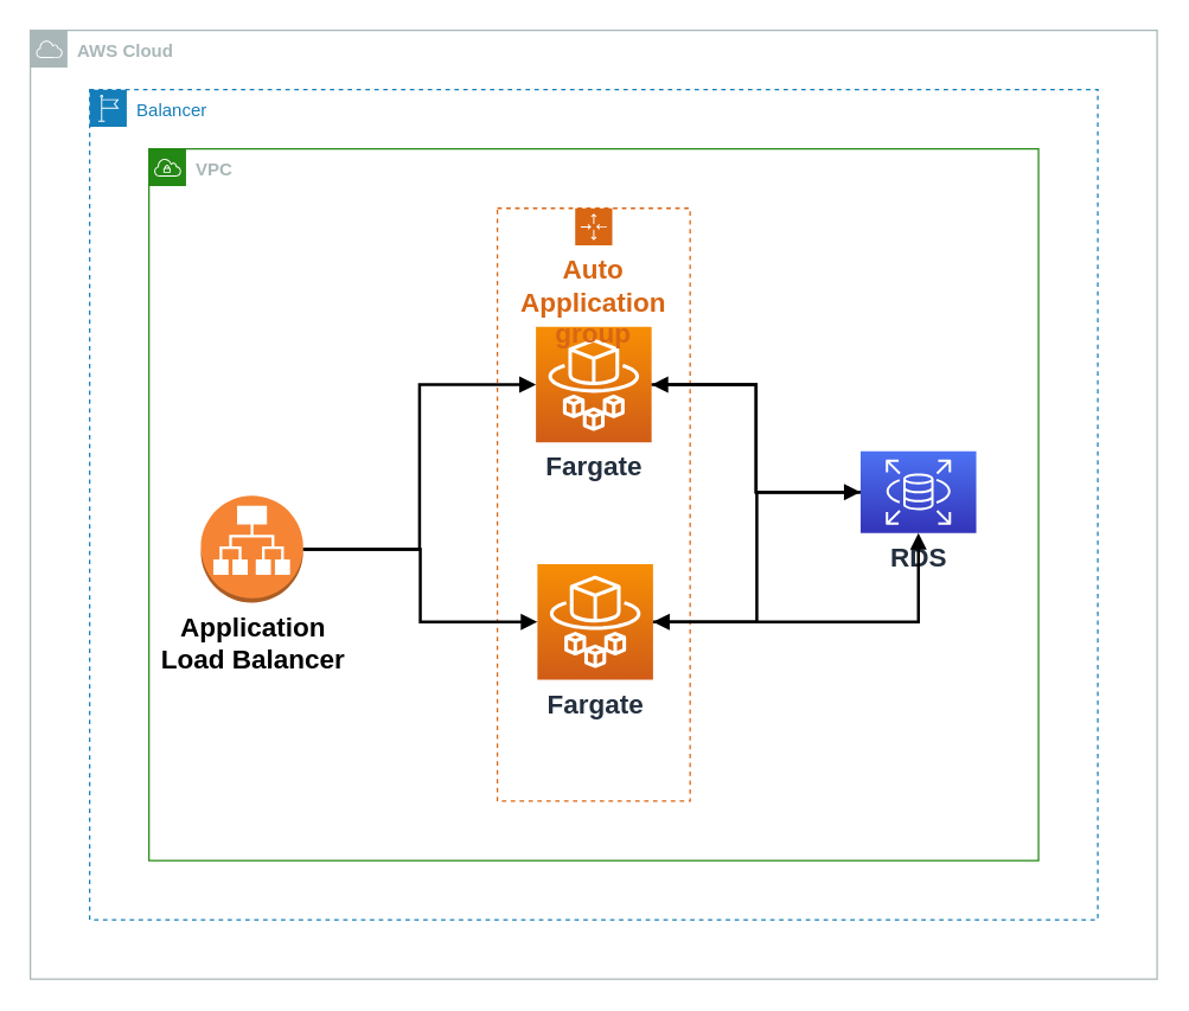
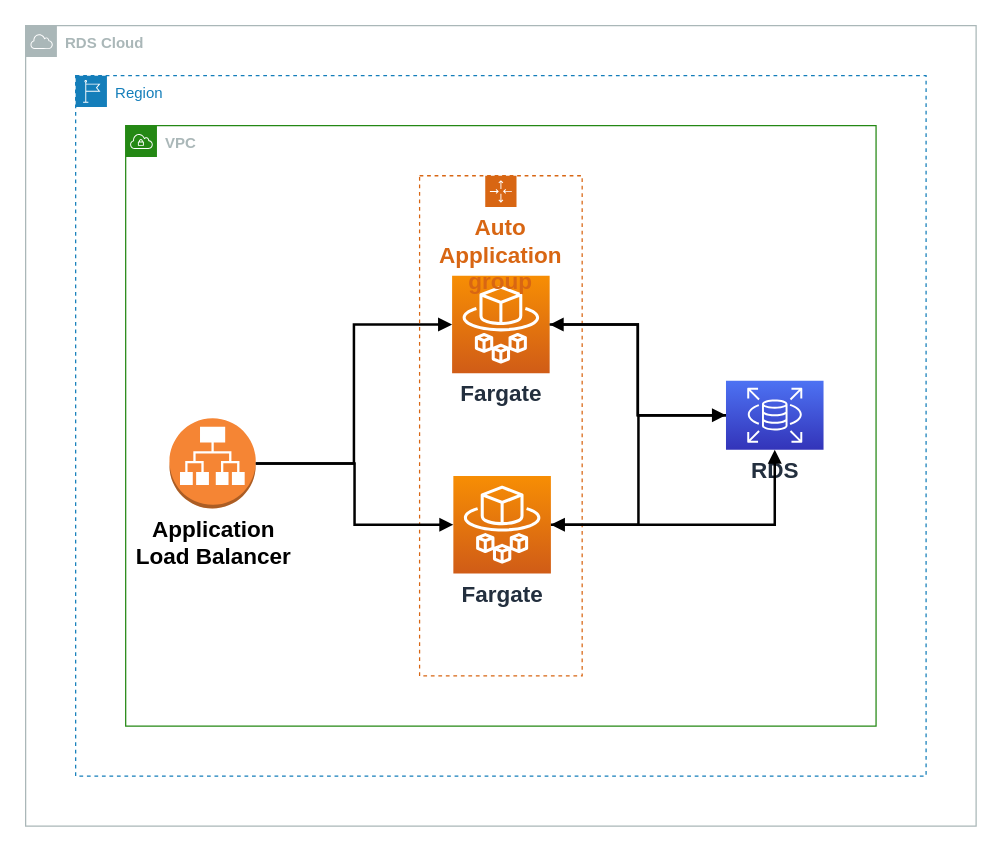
  <mxCell id="0" />
  <mxCell id="1" parent="0" />
- <mxCell id="2" value="AWS Cloud" style="sketch=0;outlineConnect=0;gradientColor=none;html=1;whiteSpace=wrap;fontSize=12;fontStyle=1;shape=mxgraph.aws4.group;grIcon=mxgraph.aws4.group_aws_cloud;strokeColor=#AAB7B8;fillColor=none;verticalAlign=top;align=left;spacingLeft=30;fontColor=#AAB7B8;dashed=0;" parent="1" vertex="1"><mxGeometry x="20" y="20" width="760" height="640" as="geometry" /></mxCell>
- <mxCell id="3" value="Balancer" style="points=[[0,0],[0.25,0],[0.5,0],[0.75,0],[1,0],[1,0.25],[1,0.5],[1,0.75],[1,1],[0.75,1],[0.5,1],[0.25,1],[0,1],[0,0.75],[0,0.5],[0,0.25]];outlineConnect=0;gradientColor=none;html=1;whiteSpace=wrap;fontSize=12;fontStyle=0;container=1;pointerEvents=0;collapsible=0;recursiveResize=0;shape=mxgraph.aws4.group;grIcon=mxgraph.aws4.group_region;strokeColor=#147EBA;fillColor=none;verticalAlign=top;align=left;spacingLeft=30;fontColor=#147EBA;dashed=1;" parent="1" vertex="1"><mxGeometry x="60" y="60" width="680" height="560" as="geometry" /></mxCell>
+ <mxCell id="2" value="RDS Cloud" style="sketch=0;outlineConnect=0;gradientColor=none;html=1;whiteSpace=wrap;fontSize=12;fontStyle=1;shape=mxgraph.aws4.group;grIcon=mxgraph.aws4.group_aws_cloud;strokeColor=#AAB7B8;fillColor=none;verticalAlign=top;align=left;spacingLeft=30;fontColor=#AAB7B8;dashed=0;" parent="1" vertex="1"><mxGeometry x="20" y="20" width="760" height="640" as="geometry" /></mxCell>
+ <mxCell id="3" value="Region" style="points=[[0,0],[0.25,0],[0.5,0],[0.75,0],[1,0],[1,0.25],[1,0.5],[1,0.75],[1,1],[0.75,1],[0.5,1],[0.25,1],[0,1],[0,0.75],[0,0.5],[0,0.25]];outlineConnect=0;gradientColor=none;html=1;whiteSpace=wrap;fontSize=12;fontStyle=0;container=1;pointerEvents=0;collapsible=0;recursiveResize=0;shape=mxgraph.aws4.group;grIcon=mxgraph.aws4.group_region;strokeColor=#147EBA;fillColor=none;verticalAlign=top;align=left;spacingLeft=30;fontColor=#147EBA;dashed=1;" parent="1" vertex="1"><mxGeometry x="60" y="60" width="680" height="560" as="geometry" /></mxCell>
  <mxCell id="4" value="VPC" style="points=[[0,0],[0.25,0],[0.5,0],[0.75,0],[1,0],[1,0.25],[1,0.5],[1,0.75],[1,1],[0.75,1],[0.5,1],[0.25,1],[0,1],[0,0.75],[0,0.5],[0,0.25]];outlineConnect=0;gradientColor=none;html=1;whiteSpace=wrap;fontSize=12;fontStyle=1;container=1;pointerEvents=0;collapsible=0;recursiveResize=0;shape=mxgraph.aws4.group;grIcon=mxgraph.aws4.group_vpc;strokeColor=#248814;fillColor=none;verticalAlign=top;align=left;spacingLeft=30;fontColor=#AAB7B8;dashed=0;" parent="3" vertex="1"><mxGeometry x="40" y="40" width="600" height="480" as="geometry" /></mxCell>
  <mxCell id="5" value="" style="edgeStyle=orthogonalEdgeStyle;html=1;endArrow=block;elbow=vertical;startArrow=none;endFill=1;strokeColor=default;rounded=0;labelBackgroundColor=#FFFFFF;fontStyle=0;exitX=1;exitY=0.5;exitDx=0;exitDy=0;exitPerimeter=0;strokeWidth=2;entryX=0;entryY=0.5;entryDx=0;entryDy=0;entryPerimeter=0;" parent="4" source="6" target="7" edge="1"><mxGeometry width="100" relative="1" as="geometry"><mxPoint x="339" y="240" as="sourcePoint" /><mxPoint x="480" y="240" as="targetPoint" /></mxGeometry></mxCell>
  <mxCell id="6" value="&lt;b&gt;&lt;font style=&quot;font-size: 18px;&quot;&gt;Application &lt;br&gt;Load Balancer&lt;/font&gt;&lt;/b&gt;" style="outlineConnect=0;dashed=0;verticalLabelPosition=bottom;verticalAlign=top;align=center;html=1;shape=mxgraph.aws3.application_load_balancer;fillColor=#F58534;gradientColor=none;" parent="4" vertex="1"><mxGeometry x="35" y="234" width="69" height="72" as="geometry" /></mxCell>
  <mxCell id="7" value="&lt;b&gt;&lt;font style=&quot;font-size: 18px;&quot;&gt;Fargate&lt;/font&gt;&lt;/b&gt;" style="sketch=0;points=[[0,0,0],[0.25,0,0],[0.5,0,0],[0.75,0,0],[1,0,0],[0,1,0],[0.25,1,0],[0.5,1,0],[0.75,1,0],[1,1,0],[0,0.25,0],[0,0.5,0],[0,0.75,0],[1,0.25,0],[1,0.5,0],[1,0.75,0]];outlineConnect=0;fontColor=#232F3E;gradientColor=#F78E04;gradientDirection=north;fillColor=#D05C17;strokeColor=#ffffff;dashed=0;verticalLabelPosition=bottom;verticalAlign=top;align=center;html=1;fontSize=12;fontStyle=0;aspect=fixed;shape=mxgraph.aws4.resourceIcon;resIcon=mxgraph.aws4.fargate;" parent="4" vertex="1"><mxGeometry x="261" y="120" width="78" height="78" as="geometry" /></mxCell>
  <mxCell id="8" value="Auto Application group" style="points=[[0,0],[0.25,0],[0.5,0],[0.75,0],[1,0],[1,0.25],[1,0.5],[1,0.75],[1,1],[0.75,1],[0.5,1],[0.25,1],[0,1],[0,0.75],[0,0.5],[0,0.25]];outlineConnect=0;gradientColor=none;html=1;whiteSpace=wrap;fontSize=18;fontStyle=1;container=1;pointerEvents=0;collapsible=0;recursiveResize=0;shape=mxgraph.aws4.groupCenter;grIcon=mxgraph.aws4.group_auto_scaling_group;grStroke=1;strokeColor=#D86613;fillColor=none;verticalAlign=top;align=center;fontColor=#D86613;dashed=1;spacingTop=25;" parent="4" vertex="1"><mxGeometry x="235" y="40" width="130" height="400" as="geometry" /></mxCell>
  <mxCell id="9" value="&lt;font style=&quot;font-size: 18px;&quot;&gt;&lt;b&gt;RDS&lt;/b&gt;&lt;/font&gt;" style="sketch=0;points=[[0,0,0],[0.25,0,0],[0.5,0,0],[0.75,0,0],[1,0,0],[0,1,0],[0.25,1,0],[0.5,1,0],[0.75,1,0],[1,1,0],[0,0.25,0],[0,0.5,0],[0,0.75,0],[1,0.25,0],[1,0.5,0],[1,0.75,0]];outlineConnect=0;fontColor=#232F3E;gradientColor=#4D72F3;gradientDirection=north;fillColor=#3334B9;strokeColor=#ffffff;dashed=0;verticalLabelPosition=bottom;verticalAlign=top;align=center;html=1;fontSize=12;fontStyle=0;aspect=fixed;shape=mxgraph.aws4.resourceIcon;resIcon=mxgraph.aws4.rds;" parent="4" vertex="1"><mxGeometry x="480" y="204" width="78" height="55" as="geometry" /></mxCell>
  <mxCell id="10" value="" style="edgeStyle=orthogonalEdgeStyle;html=1;endArrow=block;elbow=vertical;startArrow=none;endFill=1;strokeColor=default;rounded=0;labelBackgroundColor=#FFFFFF;fontStyle=0;exitX=1;exitY=0.5;exitDx=0;exitDy=0;exitPerimeter=0;strokeWidth=2;entryX=0;entryY=0.5;entryDx=0;entryDy=0;entryPerimeter=0;" parent="4" source="7" target="9" edge="1"><mxGeometry width="100" relative="1" as="geometry"><mxPoint x="350" y="329" as="sourcePoint" /><mxPoint x="490" y="253" as="targetPoint" /></mxGeometry></mxCell>
  <mxCell id="11" value="" style="edgeStyle=orthogonalEdgeStyle;html=1;endArrow=block;elbow=vertical;startArrow=none;endFill=1;strokeColor=default;rounded=0;labelBackgroundColor=#FFFFFF;fontStyle=0;exitX=0;exitY=0.5;exitDx=0;exitDy=0;exitPerimeter=0;strokeWidth=2;entryX=1;entryY=0.5;entryDx=0;entryDy=0;entryPerimeter=0;" parent="4" source="9" target="7" edge="1"><mxGeometry width="100" relative="1" as="geometry"><mxPoint x="349" y="169" as="sourcePoint" /><mxPoint x="570" y="870" as="targetPoint" /></mxGeometry></mxCell>
  <mxCell id="12" value="&lt;b&gt;&lt;font style=&quot;font-size: 18px;&quot;&gt;Fargate&lt;/font&gt;&lt;/b&gt;" style="sketch=0;points=[[0,0,0],[0.25,0,0],[0.5,0,0],[0.75,0,0],[1,0,0],[0,1,0],[0.25,1,0],[0.5,1,0],[0.75,1,0],[1,1,0],[0,0.25,0],[0,0.5,0],[0,0.75,0],[1,0.25,0],[1,0.5,0],[1,0.75,0]];outlineConnect=0;fontColor=#232F3E;gradientColor=#F78E04;gradientDirection=north;fillColor=#D05C17;strokeColor=#ffffff;dashed=0;verticalLabelPosition=bottom;verticalAlign=top;align=center;html=1;fontSize=12;fontStyle=0;aspect=fixed;shape=mxgraph.aws4.resourceIcon;resIcon=mxgraph.aws4.fargate;" parent="1" vertex="1"><mxGeometry x="362" y="380" width="78" height="78" as="geometry" /></mxCell>
  <mxCell id="13" value="" style="edgeStyle=orthogonalEdgeStyle;html=1;endArrow=block;elbow=vertical;startArrow=none;endFill=1;strokeColor=default;rounded=0;labelBackgroundColor=#FFFFFF;fontStyle=0;exitX=1;exitY=0.5;exitDx=0;exitDy=0;exitPerimeter=0;strokeWidth=2;entryX=0;entryY=0.5;entryDx=0;entryDy=0;entryPerimeter=0;" parent="1" source="6" target="12" edge="1"><mxGeometry width="100" relative="1" as="geometry"><mxPoint x="219" y="350" as="sourcePoint" /><mxPoint x="371" y="269" as="targetPoint" /></mxGeometry></mxCell>
  <mxCell id="14" value="" style="edgeStyle=orthogonalEdgeStyle;html=1;endArrow=block;elbow=vertical;startArrow=none;endFill=1;strokeColor=default;rounded=0;labelBackgroundColor=#FFFFFF;fontStyle=0;exitX=1;exitY=0.5;exitDx=0;exitDy=0;exitPerimeter=0;strokeWidth=2;" parent="1" source="12" target="9" edge="1"><mxGeometry width="100" relative="1" as="geometry"><mxPoint x="219" y="350" as="sourcePoint" /><mxPoint x="372" y="429" as="targetPoint" /></mxGeometry></mxCell>
  <mxCell id="15" value="" style="edgeStyle=orthogonalEdgeStyle;html=1;endArrow=block;elbow=vertical;startArrow=none;endFill=1;strokeColor=default;rounded=0;labelBackgroundColor=#FFFFFF;fontStyle=0;strokeWidth=2;exitX=0;exitY=0.5;exitDx=0;exitDy=0;exitPerimeter=0;entryX=1;entryY=0.5;entryDx=0;entryDy=0;entryPerimeter=0;" parent="1" source="9" target="12" edge="1"><mxGeometry width="100" relative="1" as="geometry"><mxPoint x="580" y="360" as="sourcePoint" /><mxPoint x="680" y="980" as="targetPoint" /></mxGeometry></mxCell>
